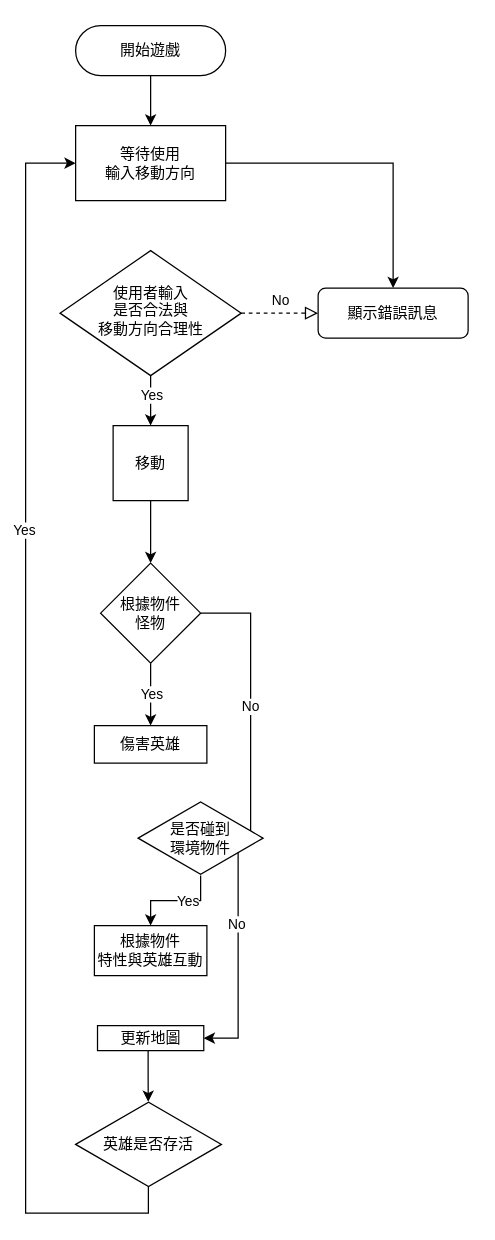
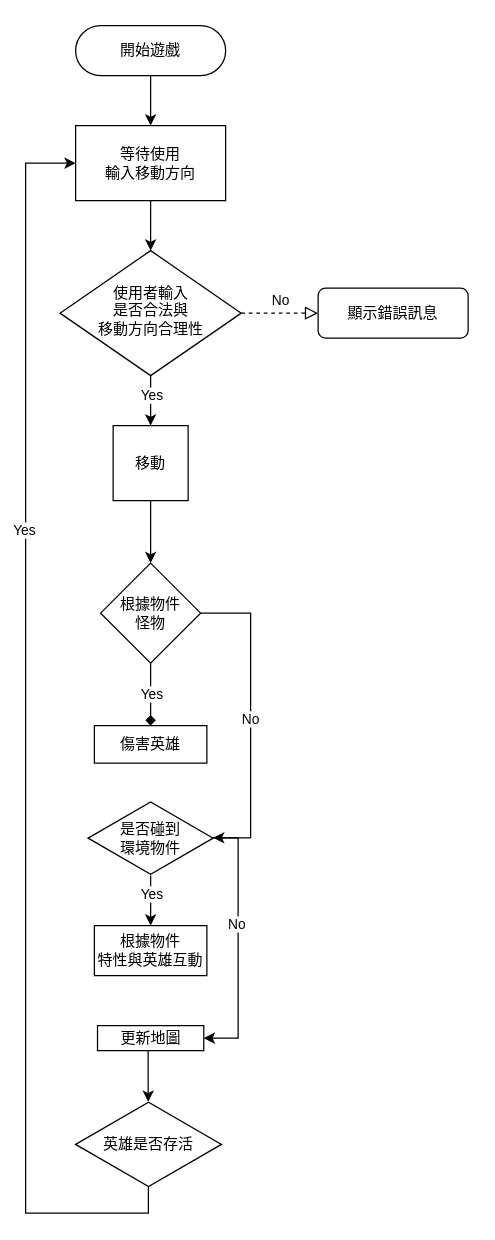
  <mxCell id="0" />
  <mxCell id="1" parent="0" />
  <mxCell id="2" style="edgeStyle=orthogonalEdgeStyle;rounded=0;orthogonalLoop=1;jettySize=auto;html=1;entryX=0.5;entryY=0;entryDx=0;entryDy=0;" edge="1" parent="1" source="3" target="16"><mxGeometry relative="1" as="geometry" /></mxCell>
  <mxCell id="3" value="開始遊戲" style="rounded=1;whiteSpace=wrap;html=1;fontSize=12;glass=0;strokeWidth=1;shadow=0;arcSize=50;" vertex="1" parent="1"><mxGeometry x="60" y="20" width="120" height="40" as="geometry" /></mxCell>
  <mxCell id="4" value="No" style="edgeStyle=orthogonalEdgeStyle;rounded=0;html=1;jettySize=auto;orthogonalLoop=1;fontSize=11;endArrow=block;endFill=0;endSize=8;strokeWidth=1;shadow=0;labelBackgroundColor=none;dashed=1;" edge="1" parent="1" source="7" target="8"><mxGeometry y="10" relative="1" as="geometry"><mxPoint as="offset" /></mxGeometry></mxCell>
  <mxCell id="5" style="edgeStyle=orthogonalEdgeStyle;rounded=0;orthogonalLoop=1;jettySize=auto;html=1;entryX=0.5;entryY=0;entryDx=0;entryDy=0;" edge="1" parent="1" source="7" target="10"><mxGeometry relative="1" as="geometry" /></mxCell>
  <mxCell id="6" value="Yes" style="edgeLabel;html=1;align=center;verticalAlign=middle;resizable=0;points=[];" connectable="0" vertex="1" parent="5"><mxGeometry x="-0.185" relative="1" as="geometry"><mxPoint as="offset" /></mxGeometry></mxCell>
  <mxCell id="7" value="使用者輸入&lt;br&gt;是否合法與&lt;br&gt;移動方向合理性" style="rhombus;whiteSpace=wrap;html=1;shadow=0;fontFamily=Helvetica;fontSize=12;align=center;strokeWidth=1;spacing=6;spacingTop=-4;" vertex="1" parent="1"><mxGeometry x="47.51" y="200" width="145" height="100" as="geometry" /></mxCell>
  <mxCell id="8" value="顯示錯誤訊息" style="rounded=1;whiteSpace=wrap;html=1;fontSize=12;glass=0;strokeWidth=1;shadow=0;" vertex="1" parent="1"><mxGeometry x="254" y="230" width="120" height="40" as="geometry" /></mxCell>
  <mxCell id="9" style="edgeStyle=orthogonalEdgeStyle;rounded=0;orthogonalLoop=1;jettySize=auto;html=1;entryX=0.5;entryY=0;entryDx=0;entryDy=0;" edge="1" parent="1" source="10" target="14"><mxGeometry relative="1" as="geometry" /></mxCell>
  <mxCell id="10" value="移動" style="whiteSpace=wrap;html=1;aspect=fixed;" vertex="1" parent="1"><mxGeometry x="90" y="340" width="60" height="60" as="geometry" /></mxCell>
  <mxCell id="11" value="No" style="edgeStyle=orthogonalEdgeStyle;rounded=0;orthogonalLoop=1;jettySize=auto;html=1;entryX=1;entryY=0.496;entryDx=0;entryDy=0;entryPerimeter=0;" edge="1" parent="1" source="14" target="22"><mxGeometry relative="1" as="geometry"><mxPoint x="180" y="670" as="targetPoint" /><Array as="points"><mxPoint x="200" y="490" /><mxPoint x="200" y="670" /></Array></mxGeometry></mxCell>
- <mxCell id="12" style="edgeStyle=orthogonalEdgeStyle;rounded=0;orthogonalLoop=1;jettySize=auto;html=1;entryX=0.5;entryY=0;entryDx=0;entryDy=0;" edge="1" parent="1" source="14" target="17"><mxGeometry relative="1" as="geometry"><mxPoint x="120" y="590" as="targetPoint" /></mxGeometry></mxCell>
+ <mxCell id="12" style="edgeStyle=orthogonalEdgeStyle;rounded=0;orthogonalLoop=1;jettySize=auto;html=1;entryX=0.5;entryY=0;entryDx=0;entryDy=0;endArrow=diamond;" edge="1" parent="1" source="14" target="17"><mxGeometry relative="1" as="geometry"><mxPoint x="120" y="590" as="targetPoint" /></mxGeometry></mxCell>
  <mxCell id="13" value="Yes" style="edgeLabel;html=1;align=center;verticalAlign=middle;resizable=0;points=[];" connectable="0" vertex="1" parent="12"><mxGeometry x="-0.05" relative="1" as="geometry"><mxPoint as="offset" /></mxGeometry></mxCell>
  <mxCell id="14" value="根據物件&lt;br&gt;怪物" style="rhombus;whiteSpace=wrap;html=1;" vertex="1" parent="1"><mxGeometry x="80" y="450" width="80" height="80" as="geometry" /></mxCell>
- <mxCell id="15" style="edgeStyle=orthogonalEdgeStyle;rounded=0;orthogonalLoop=1;jettySize=auto;html=1;" edge="1" parent="1" source="16" target="8"><mxGeometry relative="1" as="geometry" /></mxCell>
+ <mxCell id="15" style="edgeStyle=orthogonalEdgeStyle;rounded=0;orthogonalLoop=1;jettySize=auto;html=1;" edge="1" parent="1" source="16" target="7"><mxGeometry relative="1" as="geometry" /></mxCell>
  <mxCell id="16" value="等待使用&lt;br&gt;輸入移動方向" style="rounded=0;whiteSpace=wrap;html=1;" vertex="1" parent="1"><mxGeometry x="60" y="100" width="120" height="60" as="geometry" /></mxCell>
  <mxCell id="17" value="傷害英雄" style="rounded=0;whiteSpace=wrap;html=1;" vertex="1" parent="1"><mxGeometry x="75" y="580" width="90" height="30" as="geometry" /></mxCell>
  <mxCell id="18" style="edgeStyle=orthogonalEdgeStyle;rounded=0;orthogonalLoop=1;jettySize=auto;html=1;entryX=0.5;entryY=0;entryDx=0;entryDy=0;" edge="1" parent="1" source="22" target="23"><mxGeometry relative="1" as="geometry" /></mxCell>
  <mxCell id="19" value="Yes" style="edgeLabel;html=1;align=center;verticalAlign=middle;resizable=0;points=[];" connectable="0" vertex="1" parent="18"><mxGeometry x="-0.231" relative="1" as="geometry"><mxPoint as="offset" /></mxGeometry></mxCell>
  <mxCell id="20" style="edgeStyle=orthogonalEdgeStyle;rounded=0;orthogonalLoop=1;jettySize=auto;html=1;entryX=1;entryY=0.5;entryDx=0;entryDy=0;exitX=0.999;exitY=0.497;exitDx=0;exitDy=0;exitPerimeter=0;" edge="1" parent="1" source="22" target="25"><mxGeometry relative="1" as="geometry"><mxPoint x="170" y="670" as="sourcePoint" /><Array as="points"><mxPoint x="190" y="670" /><mxPoint x="190" y="830" /></Array></mxGeometry></mxCell>
  <mxCell id="21" value="No" style="edgeLabel;html=1;align=center;verticalAlign=middle;resizable=0;points=[];" connectable="0" vertex="1" parent="20"><mxGeometry x="-0.147" y="-2" relative="1" as="geometry"><mxPoint as="offset" /></mxGeometry></mxCell>
- <mxCell id="22" value="是否碰到&lt;br&gt;環境物件" style="html=1;whiteSpace=wrap;aspect=fixed;shape=isoRectangle;" vertex="1" parent="1"><mxGeometry x="110" y="640" width="100" height="59.99" as="geometry" /></mxCell>
+ <mxCell id="22" value="是否碰到&lt;br&gt;環境物件" style="html=1;whiteSpace=wrap;aspect=fixed;shape=isoRectangle;" vertex="1" parent="1"><mxGeometry x="70" y="640" width="100" height="59.99" as="geometry" /></mxCell>
  <mxCell id="23" value="根據物件&lt;br&gt;特性與英雄互動" style="rounded=0;whiteSpace=wrap;html=1;" vertex="1" parent="1"><mxGeometry x="75.01" y="740" width="90" height="40" as="geometry" /></mxCell>
  <mxCell id="24" style="edgeStyle=orthogonalEdgeStyle;rounded=0;orthogonalLoop=1;jettySize=auto;html=1;entryX=0.498;entryY=0.014;entryDx=0;entryDy=0;entryPerimeter=0;" edge="1" parent="1" source="25" target="28"><mxGeometry relative="1" as="geometry"><Array as="points"><mxPoint x="118" y="860" /><mxPoint x="118" y="860" /></Array></mxGeometry></mxCell>
  <mxCell id="25" value="更新地圖" style="rounded=0;whiteSpace=wrap;html=1;" vertex="1" parent="1"><mxGeometry x="77.51" y="820" width="85" height="20" as="geometry" /></mxCell>
  <mxCell id="26" style="edgeStyle=orthogonalEdgeStyle;rounded=0;orthogonalLoop=1;jettySize=auto;html=1;entryX=0;entryY=0.5;entryDx=0;entryDy=0;exitX=0.499;exitY=0.969;exitDx=0;exitDy=0;exitPerimeter=0;" edge="1" parent="1" source="28" target="16"><mxGeometry relative="1" as="geometry"><Array as="points"><mxPoint x="118" y="970" /><mxPoint x="20" y="970" /><mxPoint x="20" y="130" /></Array></mxGeometry></mxCell>
  <mxCell id="27" value="Yes" style="edgeLabel;html=1;align=center;verticalAlign=middle;resizable=0;points=[];" connectable="0" vertex="1" parent="26"><mxGeometry x="0.334" y="2" relative="1" as="geometry"><mxPoint as="offset" /></mxGeometry></mxCell>
  <mxCell id="28" value="英雄是否存活" style="html=1;whiteSpace=wrap;aspect=fixed;shape=isoRectangle;" vertex="1" parent="1"><mxGeometry x="60" y="880" width="116.67" height="70" as="geometry" /></mxCell>
